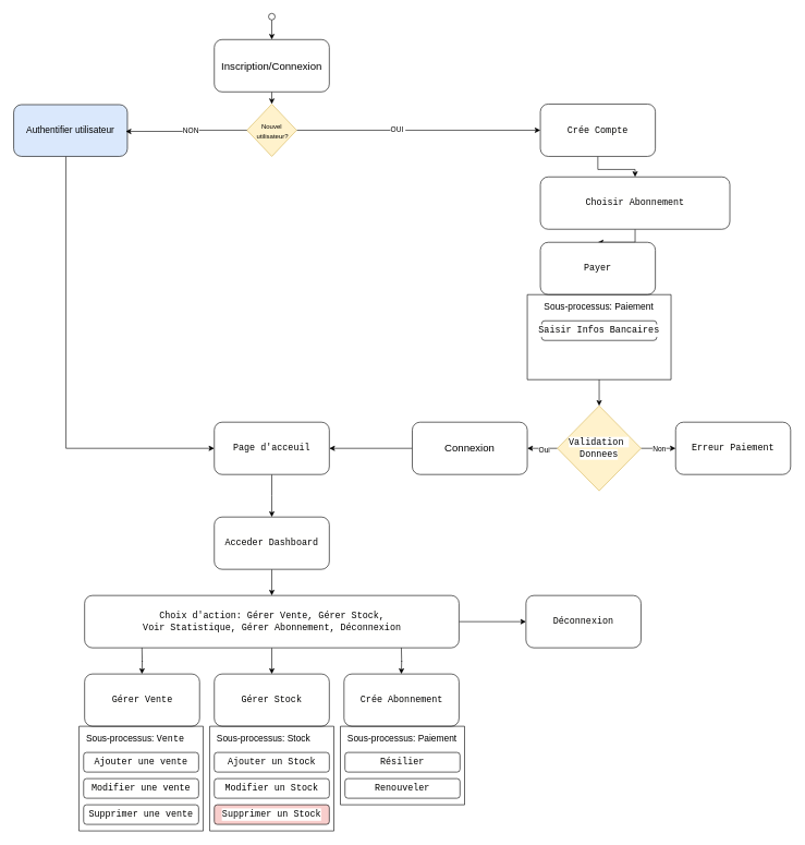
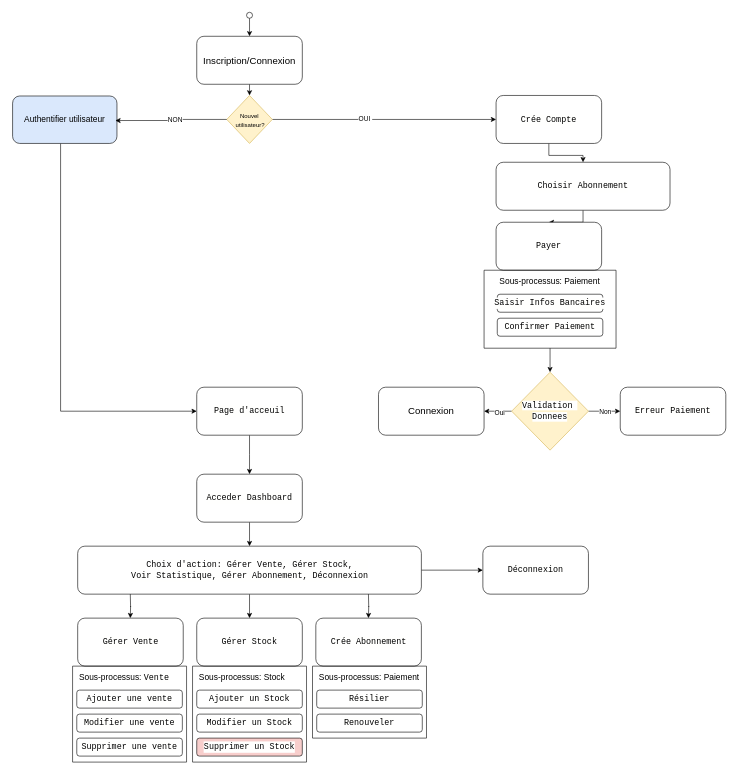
  <mxCell id="0" />
  <mxCell id="1" parent="0" />
  <mxCell id="2" style="edgeStyle=orthogonalEdgeStyle;rounded=0;orthogonalLoop=1;jettySize=auto;html=1;exitX=0.5;exitY=1;exitDx=0;exitDy=0;entryX=0.5;entryY=0;entryDx=0;entryDy=0;" parent="1" source="3" target="12" edge="1"><mxGeometry relative="1" as="geometry" /></mxCell>
  <mxCell id="3" value="" style="ellipse;whiteSpace=wrap;html=1;aspect=fixed;" parent="1" vertex="1"><mxGeometry x="410" y="20" width="10" height="10" as="geometry" /></mxCell>
  <mxCell id="4" style="edgeStyle=orthogonalEdgeStyle;rounded=0;orthogonalLoop=1;jettySize=auto;html=1;entryX=0;entryY=0.5;entryDx=0;entryDy=0;" parent="1" source="5" target="18" edge="1"><mxGeometry relative="1" as="geometry"><Array as="points"><mxPoint x="100" y="685" /></Array></mxGeometry></mxCell>
  <mxCell id="5" value="&lt;span style=&quot;font-family: Arial; text-align: start; text-wrap-mode: nowrap;&quot;&gt;&lt;font style=&quot;font-size: 14px;&quot;&gt;Authentifier utilisateur&lt;/font&gt;&lt;/span&gt;" style="rounded=1;whiteSpace=wrap;html=1;fillColor=#dae8fc;" parent="1" vertex="1"><mxGeometry x="20" y="159.54" width="174" height="79.09" as="geometry" /></mxCell>
  <mxCell id="6" style="edgeStyle=orthogonalEdgeStyle;rounded=0;orthogonalLoop=1;jettySize=auto;html=1;entryX=0.5;entryY=0;entryDx=0;entryDy=0;" parent="1" source="7" target="16" edge="1"><mxGeometry relative="1" as="geometry" /></mxCell>
  <mxCell id="7" value="&lt;div style=&quot;background-color: rgb(255, 255, 254); line-height: 19px;&quot;&gt;&lt;font face=&quot;Consolas, Courier New, monospace&quot;&gt;&lt;span style=&quot;font-size: 14px; white-space: pre;&quot;&gt;Crée Compte&lt;/span&gt;&lt;/font&gt;&lt;/div&gt;" style="rounded=1;whiteSpace=wrap;html=1;" parent="1" vertex="1"><mxGeometry x="826" y="158.63" width="176" height="80" as="geometry" /></mxCell>
  <mxCell id="8" style="edgeStyle=orthogonalEdgeStyle;rounded=0;orthogonalLoop=1;jettySize=auto;html=1;entryX=0;entryY=0.5;entryDx=0;entryDy=0;" parent="1" source="10" target="7" edge="1"><mxGeometry relative="1" as="geometry" /></mxCell>
  <mxCell id="9" value="OUI&amp;nbsp;" style="edgeLabel;html=1;align=center;verticalAlign=middle;resizable=0;points=[];" parent="8" vertex="1" connectable="0"><mxGeometry x="-0.172" y="2" relative="1" as="geometry"><mxPoint as="offset" /></mxGeometry></mxCell>
  <mxCell id="10" value="&lt;span style=&quot;font-family: Arial; text-align: start; text-wrap-mode: nowrap;&quot;&gt;&lt;font style=&quot;font-size: 10px;&quot;&gt;Nouvel&lt;/font&gt;&lt;/span&gt;&lt;div&gt;&lt;span style=&quot;font-family: Arial; text-align: start; text-wrap-mode: nowrap; background-color: transparent; color: light-dark(rgb(0, 0, 0), rgb(255, 255, 255));&quot;&gt;&lt;font style=&quot;font-size: 10px;&quot;&gt;&amp;nbsp;utilisateur?&lt;/font&gt;&lt;/span&gt;&lt;/div&gt;" style="rhombus;whiteSpace=wrap;html=1;fillColor=#fff2cc;strokeColor=#d6b656;" parent="1" vertex="1"><mxGeometry x="377" y="158.63" width="76" height="80" as="geometry" /></mxCell>
  <mxCell id="11" style="edgeStyle=orthogonalEdgeStyle;rounded=0;orthogonalLoop=1;jettySize=auto;html=1;exitX=0.5;exitY=1;exitDx=0;exitDy=0;entryX=0.5;entryY=0;entryDx=0;entryDy=0;" parent="1" source="12" target="10" edge="1"><mxGeometry relative="1" as="geometry" /></mxCell>
  <mxCell id="12" value="&lt;span style=&quot;font-family: Arial; font-size: 16px; text-align: start; text-wrap-mode: nowrap;&quot;&gt;Inscription/Connexion&lt;/span&gt;" style="rounded=1;whiteSpace=wrap;html=1;" parent="1" vertex="1"><mxGeometry x="327" y="60" width="176" height="80" as="geometry" /></mxCell>
  <mxCell id="13" style="edgeStyle=orthogonalEdgeStyle;rounded=0;orthogonalLoop=1;jettySize=auto;html=1;entryX=0.985;entryY=0.517;entryDx=0;entryDy=0;entryPerimeter=0;" parent="1" source="10" target="5" edge="1"><mxGeometry relative="1" as="geometry" /></mxCell>
  <mxCell id="14" value="NON" style="edgeLabel;html=1;align=center;verticalAlign=middle;resizable=0;points=[];" parent="13" vertex="1" connectable="0"><mxGeometry x="-0.008" relative="1" as="geometry"><mxPoint x="5" y="-1" as="offset" /></mxGeometry></mxCell>
  <mxCell id="15" style="edgeStyle=orthogonalEdgeStyle;rounded=0;orthogonalLoop=1;jettySize=auto;html=1;" parent="1" source="16" target="19" edge="1"><mxGeometry relative="1" as="geometry" /></mxCell>
  <mxCell id="16" value="&lt;div style=&quot;background-color: rgb(255, 255, 254); line-height: 19px;&quot;&gt;&lt;font face=&quot;Consolas, Courier New, monospace&quot;&gt;&lt;span style=&quot;font-size: 14px; white-space: pre;&quot;&gt;Choisir Abonnement&lt;/span&gt;&lt;/font&gt;&lt;/div&gt;" style="rounded=1;whiteSpace=wrap;html=1;" parent="1" vertex="1"><mxGeometry x="826" y="270" width="290" height="80" as="geometry" /></mxCell>
  <mxCell id="17" style="edgeStyle=orthogonalEdgeStyle;rounded=0;orthogonalLoop=1;jettySize=auto;html=1;" parent="1" source="18" edge="1"><mxGeometry relative="1" as="geometry"><mxPoint x="415" y="790" as="targetPoint" /></mxGeometry></mxCell>
  <mxCell id="18" value="&lt;div style=&quot;background-color: rgb(255, 255, 254); line-height: 19px;&quot;&gt;&lt;font face=&quot;Consolas, Courier New, monospace&quot;&gt;&lt;span style=&quot;font-size: 14px; white-space: pre;&quot;&gt;Page d'acceuil&lt;/span&gt;&lt;/font&gt;&lt;/div&gt;" style="rounded=1;whiteSpace=wrap;html=1;" parent="1" vertex="1"><mxGeometry x="327" y="645" width="176" height="80" as="geometry" /></mxCell>
  <mxCell id="19" value="&lt;div style=&quot;background-color: rgb(255, 255, 254); line-height: 19px;&quot;&gt;&lt;font face=&quot;Consolas, Courier New, monospace&quot;&gt;&lt;span style=&quot;font-size: 14px; white-space: pre;&quot;&gt;Payer&lt;/span&gt;&lt;/font&gt;&lt;/div&gt;" style="rounded=1;whiteSpace=wrap;html=1;" parent="1" vertex="1"><mxGeometry x="826" y="370" width="176" height="80" as="geometry" /></mxCell>
  <mxCell id="20" style="edgeStyle=orthogonalEdgeStyle;rounded=0;orthogonalLoop=1;jettySize=auto;html=1;exitX=0.5;exitY=1;exitDx=0;exitDy=0;entryX=0.5;entryY=0;entryDx=0;entryDy=0;" parent="1" source="21" target="29" edge="1"><mxGeometry relative="1" as="geometry" /></mxCell>
  <mxCell id="21" value="" style="swimlane;startSize=0;" parent="1" vertex="1"><mxGeometry x="806" y="450" width="220" height="130" as="geometry" /></mxCell>
  <mxCell id="22" value="&lt;br style=&quot;forced-color-adjust: none;&quot;&gt;&lt;span data-mx-given-colors=&quot;{&amp;quot;color&amp;quot;:&amp;quot;rgb(0, 0, 0)&amp;quot;}&quot; style=&quot;forced-color-adjust: none; color: light-dark(rgb(0, 0, 0), rgb(237, 237, 237)); font-family: Arial; font-size: 14px; font-style: normal; font-variant-ligatures: normal; font-variant-caps: normal; font-weight: 400; letter-spacing: normal; orphans: 2; text-align: start; text-indent: 0px; text-transform: none; widows: 2; word-spacing: 0px; -webkit-text-stroke-width: 0px; white-space: nowrap; text-decoration-thickness: initial; text-decoration-style: initial; text-decoration-color: initial; float: none; display: inline !important;&quot;&gt;Sous-processus: Paiement&amp;nbsp;&lt;/span&gt;&lt;div style=&quot;forced-color-adjust: none;&quot;&gt;&lt;br style=&quot;forced-color-adjust: none; color: rgb(0, 0, 0); font-family: Helvetica; font-size: 12px; font-style: normal; font-variant-ligatures: normal; font-variant-caps: normal; font-weight: 400; letter-spacing: normal; orphans: 2; text-align: center; text-indent: 0px; text-transform: none; widows: 2; word-spacing: 0px; -webkit-text-stroke-width: 0px; white-space: normal; background-color: rgb(251, 251, 251); text-decoration-thickness: initial; text-decoration-style: initial; text-decoration-color: initial;&quot;&gt;&#10;&#10;&lt;/div&gt;" style="text;whiteSpace=wrap;html=1;" parent="21" vertex="1"><mxGeometry x="23.5" y="-10" width="173" height="50" as="geometry" /></mxCell>
  <mxCell id="23" value="&lt;div style=&quot;background-color: rgb(255, 255, 254); line-height: 19px;&quot;&gt;&lt;div style=&quot;font-family: Consolas, &amp;quot;Courier New&amp;quot;, monospace; font-size: 14px; line-height: 19px; white-space: pre;&quot;&gt;&lt;font style=&quot;color: rgb(0, 0, 0);&quot;&gt;Saisir Infos Bancaires&lt;/font&gt;&lt;/div&gt;&lt;/div&gt;" style="rounded=1;whiteSpace=wrap;html=1;" parent="21" vertex="1"><mxGeometry x="22" y="40" width="176" height="30" as="geometry" /></mxCell>
+ <mxCell id="24" value="&lt;div style=&quot;background-color: rgb(255, 255, 254); line-height: 19px;&quot;&gt;&lt;div style=&quot;font-family: Consolas, &amp;quot;Courier New&amp;quot;, monospace; font-size: 14px; line-height: 19px; white-space: pre;&quot;&gt;&lt;span&gt;&lt;font style=&quot;color: rgb(0, 0, 0);&quot;&gt;Confirmer Paiement&lt;/font&gt;&lt;/span&gt;&lt;/div&gt;&lt;/div&gt;" style="rounded=1;whiteSpace=wrap;html=1;" parent="21" vertex="1"><mxGeometry x="22" y="80" width="176" height="30" as="geometry" /></mxCell>
  <mxCell id="25" style="edgeStyle=orthogonalEdgeStyle;rounded=0;orthogonalLoop=1;jettySize=auto;html=1;exitX=1;exitY=0.5;exitDx=0;exitDy=0;entryX=0;entryY=0.5;entryDx=0;entryDy=0;" parent="1" source="29" target="30" edge="1"><mxGeometry relative="1" as="geometry" /></mxCell>
  <mxCell id="26" value="Non" style="edgeLabel;html=1;align=center;verticalAlign=middle;resizable=0;points=[];" parent="25" vertex="1" connectable="0"><mxGeometry x="0.006" relative="1" as="geometry"><mxPoint as="offset" /></mxGeometry></mxCell>
  <mxCell id="27" style="edgeStyle=orthogonalEdgeStyle;rounded=0;orthogonalLoop=1;jettySize=auto;html=1;" parent="1" source="29" target="32" edge="1"><mxGeometry relative="1" as="geometry" /></mxCell>
  <mxCell id="28" value="Oui" style="edgeLabel;html=1;align=center;verticalAlign=middle;resizable=0;points=[];" parent="27" vertex="1" connectable="0"><mxGeometry x="-0.106" y="2" relative="1" as="geometry"><mxPoint as="offset" /></mxGeometry></mxCell>
  <mxCell id="29" value="&lt;div style=&quot;font-family: Consolas, &amp;quot;Courier New&amp;quot;, monospace; font-size: 14px; line-height: 19px; white-space: pre;&quot;&gt;&lt;font style=&quot;background-color: light-dark(#ffffff, var(--ge-dark-color, #121212));&quot;&gt;Validation &lt;/font&gt;&lt;/div&gt;&lt;div style=&quot;font-family: Consolas, &amp;quot;Courier New&amp;quot;, monospace; font-size: 14px; line-height: 19px; white-space: pre;&quot;&gt;&lt;font style=&quot;background-color: light-dark(#ffffff, var(--ge-dark-color, #121212));&quot;&gt;Donnees&lt;/font&gt;&lt;/div&gt;" style="rhombus;whiteSpace=wrap;html=1;fillColor=#fff2cc;strokeColor=#d6b656;" parent="1" vertex="1"><mxGeometry x="852" y="620" width="128" height="130" as="geometry" /></mxCell>
  <mxCell id="30" value="&lt;div style=&quot;background-color: rgb(255, 255, 254); line-height: 19px;&quot;&gt;&lt;div style=&quot;font-family: Consolas, &amp;quot;Courier New&amp;quot;, monospace; font-size: 14px; line-height: 19px; white-space: pre;&quot;&gt;&lt;font style=&quot;color: rgb(0, 0, 0);&quot;&gt;Erreur Paiement&lt;/font&gt;&lt;/div&gt;&lt;/div&gt;" style="rounded=1;whiteSpace=wrap;html=1;" parent="1" vertex="1"><mxGeometry x="1033" y="645" width="176" height="80" as="geometry" /></mxCell>
- <mxCell id="31" style="edgeStyle=orthogonalEdgeStyle;rounded=0;orthogonalLoop=1;jettySize=auto;html=1;entryX=1;entryY=0.5;entryDx=0;entryDy=0;" parent="1" source="32" target="18" edge="1"><mxGeometry relative="1" as="geometry" /></mxCell>
  <mxCell id="32" value="&lt;span style=&quot;font-family: Arial; font-size: 16px; text-align: start; text-wrap-mode: nowrap;&quot;&gt;Connexion&lt;/span&gt;" style="rounded=1;whiteSpace=wrap;html=1;" parent="1" vertex="1"><mxGeometry x="630" y="645" width="176" height="80" as="geometry" /></mxCell>
  <mxCell id="33" style="edgeStyle=orthogonalEdgeStyle;rounded=0;orthogonalLoop=1;jettySize=auto;html=1;entryX=0.5;entryY=0;entryDx=0;entryDy=0;" edge="1" parent="1" source="34" target="37"><mxGeometry relative="1" as="geometry" /></mxCell>
  <mxCell id="34" value="&lt;div style=&quot;background-color: rgb(255, 255, 254); line-height: 19px;&quot;&gt;&lt;div style=&quot;font-family: Consolas, &amp;quot;Courier New&amp;quot;, monospace; font-size: 14px; line-height: 19px; white-space: pre;&quot;&gt;&lt;div style=&quot;line-height: 19px;&quot;&gt;&lt;font style=&quot;color: rgb(0, 0, 0);&quot;&gt;Acceder Dashboard&lt;/font&gt;&lt;/div&gt;&lt;/div&gt;&lt;/div&gt;" style="rounded=1;whiteSpace=wrap;html=1;" parent="1" vertex="1"><mxGeometry x="327" y="790" width="176" height="80" as="geometry" /></mxCell>
  <mxCell id="35" style="edgeStyle=orthogonalEdgeStyle;rounded=0;orthogonalLoop=1;jettySize=auto;html=1;entryX=0.5;entryY=0;entryDx=0;entryDy=0;" edge="1" parent="1" source="37" target="39"><mxGeometry relative="1" as="geometry" /></mxCell>
  <mxCell id="36" style="edgeStyle=orthogonalEdgeStyle;rounded=0;orthogonalLoop=1;jettySize=auto;html=1;" edge="1" parent="1" source="37" target="43"><mxGeometry relative="1" as="geometry" /></mxCell>
  <mxCell id="37" value="&lt;div style=&quot;background-color: rgb(255, 255, 254); line-height: 19px;&quot;&gt;&lt;div style=&quot;font-family: Consolas, &amp;quot;Courier New&amp;quot;, monospace; font-size: 14px; line-height: 19px; white-space: pre;&quot;&gt;&lt;div style=&quot;line-height: 19px;&quot;&gt;&lt;font style=&quot;color: rgb(0, 0, 0);&quot;&gt;Choix d'action: Gérer Vente, Gérer Stock,&lt;br&gt;Voir Statistique, Gérer Abonnement, Déconnexion&lt;/font&gt;&lt;/div&gt;&lt;/div&gt;&lt;/div&gt;" style="rounded=1;whiteSpace=wrap;html=1;" vertex="1" parent="1"><mxGeometry x="128.5" y="910" width="573" height="80" as="geometry" /></mxCell>
  <mxCell id="38" value="&lt;div style=&quot;background-color: rgb(255, 255, 254); line-height: 19px;&quot;&gt;&lt;div style=&quot;font-family: Consolas, &amp;quot;Courier New&amp;quot;, monospace; font-size: 14px; line-height: 19px; white-space: pre;&quot;&gt;&lt;div style=&quot;line-height: 19px;&quot;&gt;&lt;font style=&quot;color: rgb(0, 0, 0);&quot;&gt;Gérer Vente&lt;/font&gt;&lt;/div&gt;&lt;/div&gt;&lt;/div&gt;" style="rounded=1;whiteSpace=wrap;html=1;" vertex="1" parent="1"><mxGeometry x="128.5" y="1030" width="176" height="80" as="geometry" /></mxCell>
  <mxCell id="39" value="&lt;div style=&quot;background-color: rgb(255, 255, 254); line-height: 19px;&quot;&gt;&lt;div style=&quot;font-family: Consolas, &amp;quot;Courier New&amp;quot;, monospace; font-size: 14px; line-height: 19px; white-space: pre;&quot;&gt;&lt;div style=&quot;line-height: 19px;&quot;&gt;Gérer Stock&lt;/div&gt;&lt;/div&gt;&lt;/div&gt;" style="rounded=1;whiteSpace=wrap;html=1;" vertex="1" parent="1"><mxGeometry x="327" y="1030" width="176" height="80" as="geometry" /></mxCell>
  <mxCell id="40" value="&lt;div style=&quot;background-color: rgb(255, 255, 254); line-height: 19px;&quot;&gt;&lt;div style=&quot;font-family: Consolas, &amp;quot;Courier New&amp;quot;, monospace; font-size: 14px; line-height: 19px; white-space: pre;&quot;&gt;&lt;div style=&quot;line-height: 19px;&quot;&gt;Crée Abonnement&lt;/div&gt;&lt;/div&gt;&lt;/div&gt;" style="rounded=1;whiteSpace=wrap;html=1;" vertex="1" parent="1"><mxGeometry x="525.5" y="1030" width="176" height="80" as="geometry" /></mxCell>
  <mxCell id="41" style="edgeStyle=orthogonalEdgeStyle;rounded=0;orthogonalLoop=1;jettySize=auto;html=1;entryX=0.5;entryY=0;entryDx=0;entryDy=0;" edge="1" parent="1"><mxGeometry relative="1" as="geometry"><mxPoint x="613.24" y="990" as="sourcePoint" /><mxPoint x="613.24" y="1030" as="targetPoint" /></mxGeometry></mxCell>
  <mxCell id="42" style="edgeStyle=orthogonalEdgeStyle;rounded=0;orthogonalLoop=1;jettySize=auto;html=1;entryX=0.5;entryY=0;entryDx=0;entryDy=0;" edge="1" parent="1"><mxGeometry relative="1" as="geometry"><mxPoint x="216.24" y="990" as="sourcePoint" /><mxPoint x="216.24" y="1030" as="targetPoint" /></mxGeometry></mxCell>
  <mxCell id="43" value="&lt;div style=&quot;background-color: rgb(255, 255, 254); line-height: 19px;&quot;&gt;&lt;div style=&quot;font-family: Consolas, &amp;quot;Courier New&amp;quot;, monospace; font-size: 14px; line-height: 19px; white-space: pre;&quot;&gt;&lt;div style=&quot;line-height: 19px;&quot;&gt;Déconnexion&lt;/div&gt;&lt;/div&gt;&lt;/div&gt;" style="rounded=1;whiteSpace=wrap;html=1;" vertex="1" parent="1"><mxGeometry x="804" y="910" width="176" height="80" as="geometry" /></mxCell>
  <mxCell id="44" value="" style="swimlane;startSize=0;" vertex="1" parent="1"><mxGeometry x="120" y="1110" width="190" height="160" as="geometry" /></mxCell>
  <mxCell id="45" value="&lt;br style=&quot;forced-color-adjust: none;&quot;&gt;&lt;span style=&quot;forced-color-adjust: none; color: rgb(0, 0, 0); font-family: Arial; font-size: 14px; font-style: normal; font-variant-ligatures: normal; font-variant-caps: normal; font-weight: 400; letter-spacing: normal; orphans: 2; text-align: start; text-indent: 0px; text-transform: none; widows: 2; word-spacing: 0px; -webkit-text-stroke-width: 0px; white-space: nowrap; text-decoration-thickness: initial; text-decoration-style: initial; text-decoration-color: initial; float: none; display: inline !important;&quot;&gt;Sous-processus:&amp;nbsp;&lt;/span&gt;&lt;span style=&quot;font-family: Consolas, &amp;quot;Courier New&amp;quot;, monospace; font-size: 14px; text-align: center; white-space: pre; background-color: rgb(255, 255, 254);&quot;&gt;Vente&lt;/span&gt;&lt;div style=&quot;forced-color-adjust: none;&quot;&gt;&lt;br style=&quot;forced-color-adjust: none; color: rgb(0, 0, 0); font-family: Helvetica; font-size: 12px; font-style: normal; font-variant-ligatures: normal; font-variant-caps: normal; font-weight: 400; letter-spacing: normal; orphans: 2; text-align: center; text-indent: 0px; text-transform: none; widows: 2; word-spacing: 0px; -webkit-text-stroke-width: 0px; white-space: normal; background-color: rgb(251, 251, 251); text-decoration-thickness: initial; text-decoration-style: initial; text-decoration-color: initial;&quot;&gt;&lt;br&gt;&lt;br&gt;&lt;/div&gt;" style="text;whiteSpace=wrap;html=1;" vertex="1" parent="44"><mxGeometry x="8.5" y="-10" width="173" height="50" as="geometry" /></mxCell>
  <mxCell id="46" value="&lt;div style=&quot;background-color: rgb(255, 255, 254); line-height: 19px;&quot;&gt;&lt;div style=&quot;font-family: Consolas, &amp;quot;Courier New&amp;quot;, monospace; font-size: 14px; line-height: 19px; white-space: pre;&quot;&gt;&lt;font style=&quot;color: rgb(0, 0, 0);&quot;&gt;Ajouter une vente&lt;/font&gt;&lt;/div&gt;&lt;/div&gt;" style="rounded=1;whiteSpace=wrap;html=1;" vertex="1" parent="44"><mxGeometry x="7" y="40" width="176" height="30" as="geometry" /></mxCell>
  <mxCell id="47" value="&lt;div style=&quot;background-color: rgb(255, 255, 254); line-height: 19px;&quot;&gt;&lt;div style=&quot;font-family: Consolas, &amp;quot;Courier New&amp;quot;, monospace; font-size: 14px; line-height: 19px; white-space: pre;&quot;&gt;Modifier une vente&lt;/div&gt;&lt;/div&gt;" style="rounded=1;whiteSpace=wrap;html=1;" vertex="1" parent="44"><mxGeometry x="7" y="80" width="176" height="30" as="geometry" /></mxCell>
  <mxCell id="48" value="&lt;div style=&quot;background-color: rgb(255, 255, 254); line-height: 19px;&quot;&gt;&lt;div style=&quot;font-family: Consolas, &amp;quot;Courier New&amp;quot;, monospace; font-size: 14px; line-height: 19px; white-space: pre;&quot;&gt;Supprimer une vente&lt;/div&gt;&lt;/div&gt;" style="rounded=1;whiteSpace=wrap;html=1;" vertex="1" parent="44"><mxGeometry x="7" y="120" width="176" height="30" as="geometry" /></mxCell>
  <mxCell id="49" value="" style="swimlane;startSize=0;" vertex="1" parent="1"><mxGeometry x="320" y="1110" width="190" height="160" as="geometry" /></mxCell>
  <mxCell id="50" value="&lt;br style=&quot;forced-color-adjust: none;&quot;&gt;&lt;span style=&quot;forced-color-adjust: none; color: rgb(0, 0, 0); font-family: Arial; font-size: 14px; font-style: normal; font-variant-ligatures: normal; font-variant-caps: normal; font-weight: 400; letter-spacing: normal; orphans: 2; text-align: start; text-indent: 0px; text-transform: none; widows: 2; word-spacing: 0px; -webkit-text-stroke-width: 0px; white-space: nowrap; text-decoration-thickness: initial; text-decoration-style: initial; text-decoration-color: initial; float: none; display: inline !important;&quot;&gt;Sous-processus: Stock&lt;/span&gt;" style="text;whiteSpace=wrap;html=1;" vertex="1" parent="49"><mxGeometry x="8.5" y="-10" width="173" height="50" as="geometry" /></mxCell>
  <mxCell id="51" value="&lt;div style=&quot;background-color: rgb(255, 255, 254); line-height: 19px;&quot;&gt;&lt;div style=&quot;font-family: Consolas, &amp;quot;Courier New&amp;quot;, monospace; font-size: 14px; line-height: 19px; white-space: pre;&quot;&gt;&lt;font style=&quot;color: rgb(0, 0, 0);&quot;&gt;Ajouter un Stock&lt;/font&gt;&lt;/div&gt;&lt;/div&gt;" style="rounded=1;whiteSpace=wrap;html=1;" vertex="1" parent="49"><mxGeometry x="7" y="40" width="176" height="30" as="geometry" /></mxCell>
  <mxCell id="52" value="&lt;div style=&quot;background-color: rgb(255, 255, 254); line-height: 19px;&quot;&gt;&lt;div style=&quot;font-family: Consolas, &amp;quot;Courier New&amp;quot;, monospace; font-size: 14px; line-height: 19px; white-space: pre;&quot;&gt;Modifier un Stock&lt;/div&gt;&lt;/div&gt;" style="rounded=1;whiteSpace=wrap;html=1;" vertex="1" parent="49"><mxGeometry x="7" y="80" width="176" height="30" as="geometry" /></mxCell>
  <mxCell id="53" value="&lt;div style=&quot;background-color: rgb(255, 255, 254); line-height: 19px;&quot;&gt;&lt;div style=&quot;font-family: Consolas, &amp;quot;Courier New&amp;quot;, monospace; font-size: 14px; line-height: 19px; white-space: pre;&quot;&gt;Supprimer un Stock&lt;/div&gt;&lt;/div&gt;" style="rounded=1;whiteSpace=wrap;html=1;fillColor=#f8cecc;" vertex="1" parent="49"><mxGeometry x="7" y="120" width="176" height="30" as="geometry" /></mxCell>
  <mxCell id="54" value="" style="swimlane;startSize=0;" vertex="1" parent="1"><mxGeometry x="520" y="1110" width="190" height="120" as="geometry" /></mxCell>
  <mxCell id="55" value="&lt;br style=&quot;forced-color-adjust: none;&quot;&gt;&lt;span data-mx-given-colors=&quot;{&amp;quot;color&amp;quot;:&amp;quot;rgb(0, 0, 0)&amp;quot;}&quot; style=&quot;forced-color-adjust: none; color: light-dark(rgb(0, 0, 0), rgb(237, 237, 237)); font-family: Arial; font-size: 14px; font-style: normal; font-variant-ligatures: normal; font-variant-caps: normal; font-weight: 400; letter-spacing: normal; orphans: 2; text-align: start; text-indent: 0px; text-transform: none; widows: 2; word-spacing: 0px; -webkit-text-stroke-width: 0px; white-space: nowrap; text-decoration-thickness: initial; text-decoration-style: initial; text-decoration-color: initial; float: none; display: inline !important;&quot;&gt;Sous-processus: Paiement&amp;nbsp;&lt;/span&gt;&lt;div style=&quot;forced-color-adjust: none;&quot;&gt;&lt;br style=&quot;forced-color-adjust: none; color: rgb(0, 0, 0); font-family: Helvetica; font-size: 12px; font-style: normal; font-variant-ligatures: normal; font-variant-caps: normal; font-weight: 400; letter-spacing: normal; orphans: 2; text-align: center; text-indent: 0px; text-transform: none; widows: 2; word-spacing: 0px; -webkit-text-stroke-width: 0px; white-space: normal; background-color: rgb(251, 251, 251); text-decoration-thickness: initial; text-decoration-style: initial; text-decoration-color: initial;&quot;&gt;&#10;&#10;&lt;/div&gt;" style="text;whiteSpace=wrap;html=1;" vertex="1" parent="54"><mxGeometry x="8.5" y="-10" width="173" height="50" as="geometry" /></mxCell>
  <mxCell id="56" value="&lt;div style=&quot;background-color: rgb(255, 255, 254); line-height: 19px;&quot;&gt;&lt;div style=&quot;font-family: Consolas, &amp;quot;Courier New&amp;quot;, monospace; font-size: 14px; line-height: 19px; white-space: pre;&quot;&gt;Résilier&lt;/div&gt;&lt;/div&gt;" style="rounded=1;whiteSpace=wrap;html=1;" vertex="1" parent="54"><mxGeometry x="7" y="40" width="176" height="30" as="geometry" /></mxCell>
  <mxCell id="57" value="&lt;div style=&quot;background-color: rgb(255, 255, 254); line-height: 19px;&quot;&gt;&lt;div style=&quot;font-family: Consolas, &amp;quot;Courier New&amp;quot;, monospace; font-size: 14px; line-height: 19px; white-space: pre;&quot;&gt;Renouveler&lt;/div&gt;&lt;/div&gt;" style="rounded=1;whiteSpace=wrap;html=1;" vertex="1" parent="54"><mxGeometry x="7" y="80" width="176" height="30" as="geometry" /></mxCell>
